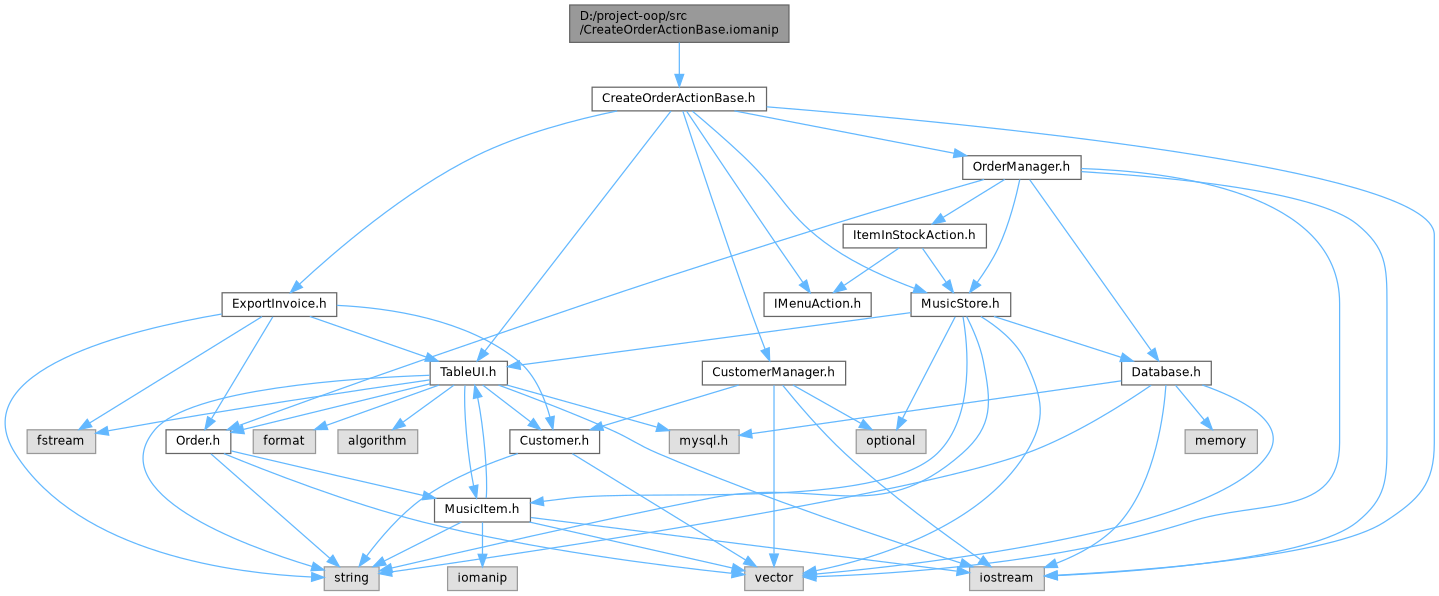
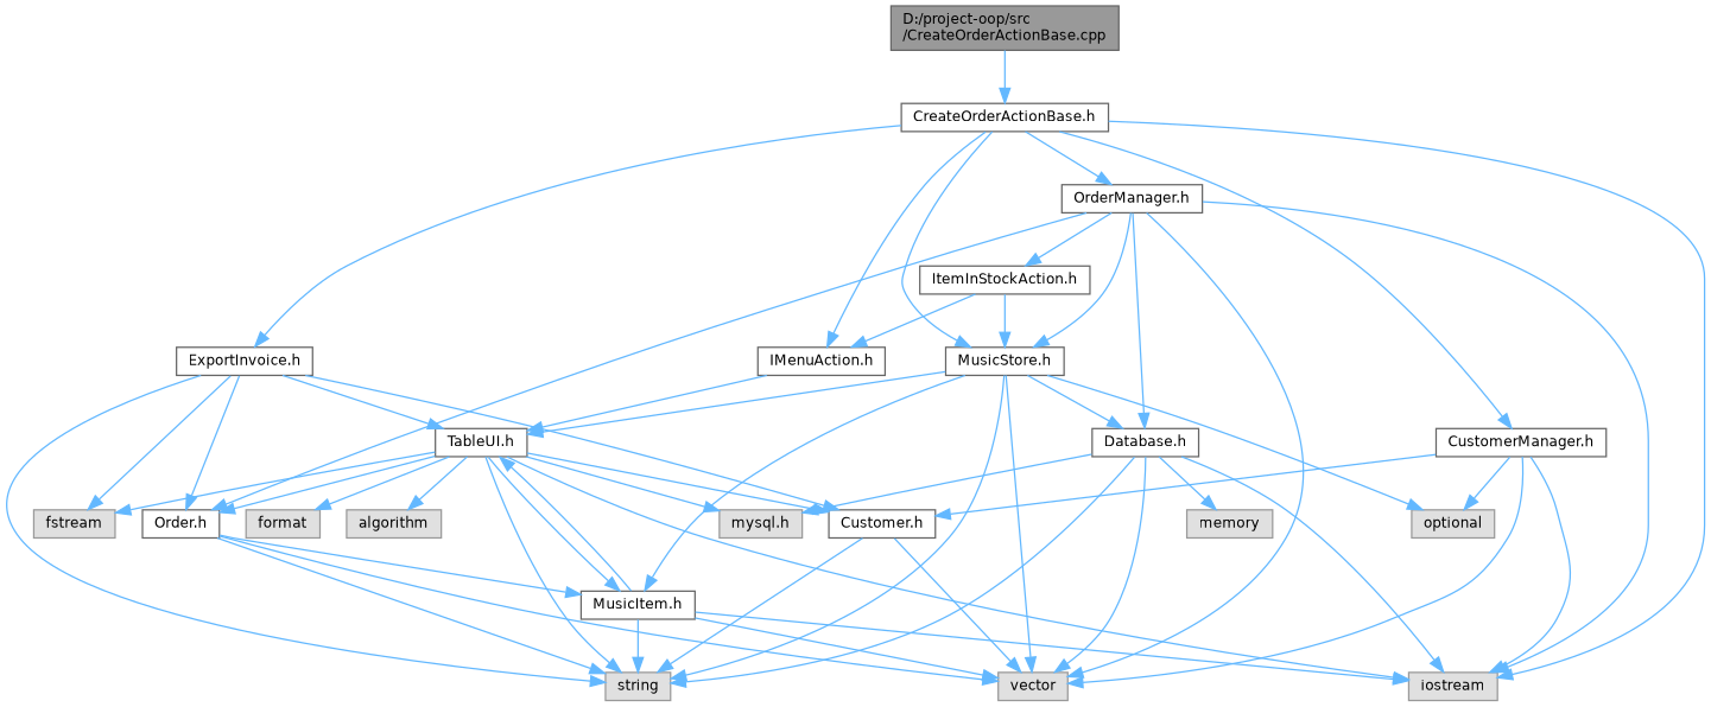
  digraph {
    node [color=grey40 fillcolor=white fontname=Helvetica fontsize=10 shape=box style=filled]
    edge [color=steelblue1 fontname=Helvetica fontsize=10 labelfontname=Helvetica labelfontsize=10 style=solid]
-   n1 [color=gray40 fillcolor=grey60 fontcolor=black height=0.2 label="D:/project-oop/src\l/CreateOrderActionBase.iomanip" width=0.4]
+   n1 [color=gray40 fillcolor=grey60 fontcolor=black height=0.2 label="D:/project-oop/src\l/CreateOrderActionBase.cpp" width=0.4]
    n2 [height=0.2 label="CreateOrderActionBase.h" width=0.4]
    n3 [height=0.2 label="IMenuAction.h" width=0.4]
    n4 [height=0.2 label="MusicStore.h" width=0.4]
    n5 [color=grey60 fillcolor="#E0E0E0" height=0.2 label=iostream width=0.4]
    n6 [height=0.2 label="TableUI.h" width=0.4]
    n7 [height=0.2 label="CustomerManager.h" width=0.4]
    n8 [height=0.2 label="OrderManager.h" width=0.4]
    n9 [height=0.2 label="ExportInvoice.h" width=0.4]
    n10 [height=0.2 label="MusicItem.h" width=0.4]
    n11 [color=grey60 fillcolor="#E0E0E0" height=0.2 label=string width=0.4]
    n12 [color=grey60 fillcolor="#E0E0E0" height=0.2 label=vector width=0.4]
    n13 [height=0.2 label="Database.h" width=0.4]
    n14 [color=grey60 fillcolor="#E0E0E0" height=0.2 label=optional width=0.4]
    n15 [color=grey60 fillcolor="#E0E0E0" height=0.2 label=format width=0.4]
    n16 [color=grey60 fillcolor="#E0E0E0" height=0.2 label=algorithm width=0.4]
    n17 [color=grey60 fillcolor="#E0E0E0" height=0.2 label=fstream width=0.4]
    n18 [height=0.2 label="Order.h" width=0.4]
    n19 [height=0.2 label="Customer.h" width=0.4]
    n20 [color=grey60 fillcolor="#E0E0E0" height=0.2 label="mysql.h" width=0.4]
    n21 [height=0.2 label="ItemInStockAction.h" width=0.4]
-   n22 [color=grey60 fillcolor="#E0E0E0" height=0.2 label=iomanip width=0.4]
    n23 [color=grey60 fillcolor="#E0E0E0" height=0.2 label=memory width=0.4]
    n1 -> n2
    n2 -> n3
    n2 -> n4
    n2 -> n5
-   n2 -> n6
+   n3 -> n6
    n2 -> n7
    n2 -> n8
    n2 -> n9
    n4 -> n6
    n4 -> n10
    n4 -> n11
    n4 -> n12
    n4 -> n13
    n4 -> n14
    n6 -> n5
    n6 -> n10
    n6 -> n11
    n6 -> n15
    n6 -> n16
    n6 -> n17
    n6 -> n18
    n6 -> n19
    n6 -> n20
    n7 -> n5
    n7 -> n12
    n7 -> n14
    n7 -> n19
    n8 -> n4
    n8 -> n5
    n8 -> n12
    n8 -> n13
    n8 -> n18
    n8 -> n21
    n9 -> n6
    n9 -> n11
    n9 -> n17
    n9 -> n18
    n9 -> n19
    n10 -> n5
    n10 -> n6
    n10 -> n11
    n10 -> n12
-   n10 -> n22
    n13 -> n5
    n13 -> n11
    n13 -> n12
    n13 -> n20
    n13 -> n23
    n18 -> n10
    n18 -> n11
    n18 -> n12
    n19 -> n11
    n19 -> n12
    n21 -> n3
    n21 -> n4
  }
